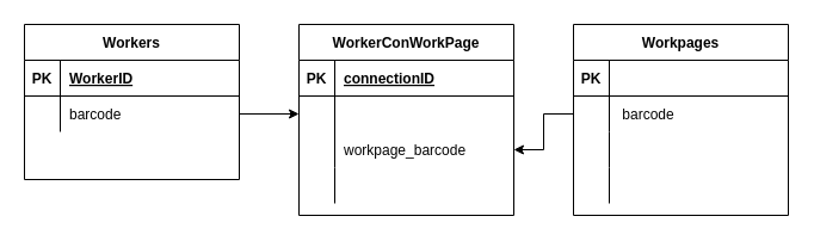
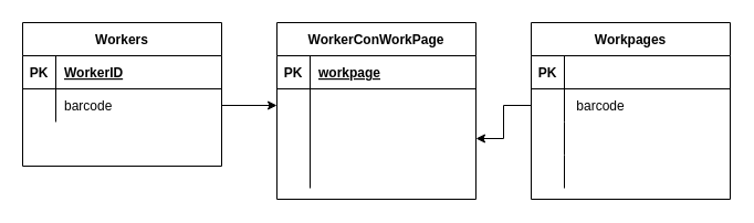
  <mxCell id="0" />
  <mxCell id="1" parent="0" />
  <mxCell id="2" value="Workers" style="shape=table;startSize=30;container=1;collapsible=1;childLayout=tableLayout;fixedRows=1;rowLines=0;fontStyle=1;align=center;resizeLast=1;" vertex="1" parent="1"><mxGeometry x="20" y="20" width="180" height="130" as="geometry" /></mxCell>
  <mxCell id="3" value="" style="shape=partialRectangle;collapsible=0;dropTarget=0;pointerEvents=0;fillColor=none;top=0;left=0;bottom=1;right=0;points=[[0,0.5],[1,0.5]];portConstraint=eastwest;" vertex="1" parent="2"><mxGeometry y="30" width="180" height="30" as="geometry" /></mxCell>
  <mxCell id="4" value="PK" style="shape=partialRectangle;connectable=0;fillColor=none;top=0;left=0;bottom=0;right=0;fontStyle=1;overflow=hidden;" vertex="1" parent="3"><mxGeometry width="30" height="30" as="geometry" /></mxCell>
  <mxCell id="5" value="WorkerID" style="shape=partialRectangle;connectable=0;fillColor=none;top=0;left=0;bottom=0;right=0;align=left;spacingLeft=6;fontStyle=5;overflow=hidden;" vertex="1" parent="3"><mxGeometry x="30" width="150" height="30" as="geometry" /></mxCell>
  <mxCell id="6" value="" style="shape=partialRectangle;collapsible=0;dropTarget=0;pointerEvents=0;fillColor=none;top=0;left=0;bottom=0;right=0;points=[[0,0.5],[1,0.5]];portConstraint=eastwest;" vertex="1" parent="2"><mxGeometry y="60" width="180" height="30" as="geometry" /></mxCell>
  <mxCell id="7" value="" style="shape=partialRectangle;connectable=0;fillColor=none;top=0;left=0;bottom=0;right=0;editable=1;overflow=hidden;" vertex="1" parent="6"><mxGeometry width="30" height="30" as="geometry" /></mxCell>
  <mxCell id="8" value="barcode" style="shape=partialRectangle;connectable=0;fillColor=none;top=0;left=0;bottom=0;right=0;align=left;spacingLeft=6;overflow=hidden;" vertex="1" parent="6"><mxGeometry x="30" width="150" height="30" as="geometry" /></mxCell>
  <mxCell id="9" value="" style="shape=partialRectangle;collapsible=0;dropTarget=0;pointerEvents=0;fillColor=none;top=0;left=0;bottom=0;right=0;points=[[0,0.5],[1,0.5]];portConstraint=eastwest;" vertex="1" parent="2"><mxGeometry y="90" width="180" height="30" as="geometry" /></mxCell>
  <mxCell id="10" value="" style="shape=partialRectangle;connectable=0;fillColor=none;top=0;left=0;bottom=0;right=0;editable=1;overflow=hidden;" vertex="1" parent="9"><mxGeometry width="30" height="30" as="geometry" /></mxCell>
  <mxCell id="11" value="Workpages" style="shape=table;startSize=30;container=1;collapsible=1;childLayout=tableLayout;fixedRows=1;rowLines=0;fontStyle=1;align=center;resizeLast=1;" vertex="1" parent="1"><mxGeometry x="480" y="20" width="180" height="160" as="geometry" /></mxCell>
  <mxCell id="12" value="" style="shape=partialRectangle;collapsible=0;dropTarget=0;pointerEvents=0;fillColor=none;top=0;left=0;bottom=1;right=0;points=[[0,0.5],[1,0.5]];portConstraint=eastwest;" vertex="1" parent="11"><mxGeometry y="30" width="180" height="30" as="geometry" /></mxCell>
  <mxCell id="13" value="PK" style="shape=partialRectangle;connectable=0;fillColor=none;top=0;left=0;bottom=0;right=0;fontStyle=1;overflow=hidden;" vertex="1" parent="12"><mxGeometry width="30" height="30" as="geometry" /></mxCell>
  <mxCell id="14" value="" style="shape=partialRectangle;collapsible=0;dropTarget=0;pointerEvents=0;fillColor=none;top=0;left=0;bottom=0;right=0;points=[[0,0.5],[1,0.5]];portConstraint=eastwest;" vertex="1" parent="11"><mxGeometry y="60" width="180" height="30" as="geometry" /></mxCell>
  <mxCell id="15" value="" style="shape=partialRectangle;connectable=0;fillColor=none;top=0;left=0;bottom=0;right=0;editable=1;overflow=hidden;" vertex="1" parent="14"><mxGeometry width="30" height="30" as="geometry" /></mxCell>
  <mxCell id="16" value=" barcode" style="shape=partialRectangle;connectable=0;fillColor=none;top=0;left=0;bottom=0;right=0;align=left;spacingLeft=6;overflow=hidden;" vertex="1" parent="14"><mxGeometry x="30" width="150" height="30" as="geometry" /></mxCell>
  <mxCell id="17" value="" style="shape=partialRectangle;collapsible=0;dropTarget=0;pointerEvents=0;fillColor=none;top=0;left=0;bottom=0;right=0;points=[[0,0.5],[1,0.5]];portConstraint=eastwest;" vertex="1" parent="11"><mxGeometry y="90" width="180" height="30" as="geometry" /></mxCell>
  <mxCell id="18" value="" style="shape=partialRectangle;connectable=0;fillColor=none;top=0;left=0;bottom=0;right=0;editable=1;overflow=hidden;" vertex="1" parent="17"><mxGeometry width="30" height="30" as="geometry" /></mxCell>
  <mxCell id="19" value="" style="shape=partialRectangle;connectable=0;fillColor=none;top=0;left=0;bottom=0;right=0;align=left;spacingLeft=6;overflow=hidden;" vertex="1" parent="17"><mxGeometry x="30" width="150" height="30" as="geometry" /></mxCell>
  <mxCell id="20" value="" style="shape=partialRectangle;collapsible=0;dropTarget=0;pointerEvents=0;fillColor=none;top=0;left=0;bottom=0;right=0;points=[[0,0.5],[1,0.5]];portConstraint=eastwest;" vertex="1" parent="11"><mxGeometry y="120" width="180" height="30" as="geometry" /></mxCell>
  <mxCell id="21" value="" style="shape=partialRectangle;connectable=0;fillColor=none;top=0;left=0;bottom=0;right=0;editable=1;overflow=hidden;" vertex="1" parent="20"><mxGeometry width="30" height="30" as="geometry" /></mxCell>
  <mxCell id="22" value="" style="shape=partialRectangle;connectable=0;fillColor=none;top=0;left=0;bottom=0;right=0;align=left;spacingLeft=6;overflow=hidden;" vertex="1" parent="20"><mxGeometry x="30" width="150" height="30" as="geometry" /></mxCell>
  <mxCell id="23" value="WorkerConWorkPage" style="shape=table;startSize=30;container=1;collapsible=1;childLayout=tableLayout;fixedRows=1;rowLines=0;fontStyle=1;align=center;resizeLast=1;" vertex="1" parent="1"><mxGeometry x="250" y="20" width="180" height="160" as="geometry" /></mxCell>
  <mxCell id="24" value="" style="shape=partialRectangle;collapsible=0;dropTarget=0;pointerEvents=0;fillColor=none;top=0;left=0;bottom=1;right=0;points=[[0,0.5],[1,0.5]];portConstraint=eastwest;" vertex="1" parent="23"><mxGeometry y="30" width="180" height="30" as="geometry" /></mxCell>
  <mxCell id="25" value="PK" style="shape=partialRectangle;connectable=0;fillColor=none;top=0;left=0;bottom=0;right=0;fontStyle=1;overflow=hidden;" vertex="1" parent="24"><mxGeometry width="30" height="30" as="geometry" /></mxCell>
- <mxCell id="26" value="connectionID" style="shape=partialRectangle;connectable=0;fillColor=none;top=0;left=0;bottom=0;right=0;align=left;spacingLeft=6;fontStyle=5;overflow=hidden;" vertex="1" parent="24"><mxGeometry x="30" width="150" height="30" as="geometry" /></mxCell>
+ <mxCell id="26" value="workpage" style="shape=partialRectangle;connectable=0;fillColor=none;top=0;left=0;bottom=0;right=0;align=left;spacingLeft=6;fontStyle=5;overflow=hidden;" vertex="1" parent="24"><mxGeometry x="30" width="150" height="30" as="geometry" /></mxCell>
  <mxCell id="27" value="" style="shape=partialRectangle;collapsible=0;dropTarget=0;pointerEvents=0;fillColor=none;top=0;left=0;bottom=0;right=0;points=[[0,0.5],[1,0.5]];portConstraint=eastwest;" vertex="1" parent="23"><mxGeometry y="60" width="180" height="30" as="geometry" /></mxCell>
  <mxCell id="28" value="" style="shape=partialRectangle;connectable=0;fillColor=none;top=0;left=0;bottom=0;right=0;editable=1;overflow=hidden;" vertex="1" parent="27"><mxGeometry width="30" height="30" as="geometry" /></mxCell>
  <mxCell id="29" value="" style="shape=partialRectangle;collapsible=0;dropTarget=0;pointerEvents=0;fillColor=none;top=0;left=0;bottom=0;right=0;points=[[0,0.5],[1,0.5]];portConstraint=eastwest;" vertex="1" parent="23"><mxGeometry y="90" width="180" height="30" as="geometry" /></mxCell>
  <mxCell id="30" value="" style="shape=partialRectangle;connectable=0;fillColor=none;top=0;left=0;bottom=0;right=0;editable=1;overflow=hidden;" vertex="1" parent="29"><mxGeometry width="30" height="30" as="geometry" /></mxCell>
- <mxCell id="31" value="workpage_barcode" style="shape=partialRectangle;connectable=0;fillColor=none;top=0;left=0;bottom=0;right=0;align=left;spacingLeft=6;overflow=hidden;" vertex="1" parent="29"><mxGeometry x="30" width="150" height="30" as="geometry" /></mxCell>
  <mxCell id="32" value="" style="shape=partialRectangle;collapsible=0;dropTarget=0;pointerEvents=0;fillColor=none;top=0;left=0;bottom=0;right=0;points=[[0,0.5],[1,0.5]];portConstraint=eastwest;" vertex="1" parent="23"><mxGeometry y="120" width="180" height="30" as="geometry" /></mxCell>
  <mxCell id="33" value="" style="shape=partialRectangle;connectable=0;fillColor=none;top=0;left=0;bottom=0;right=0;editable=1;overflow=hidden;" vertex="1" parent="32"><mxGeometry width="30" height="30" as="geometry" /></mxCell>
  <mxCell id="34" value="" style="shape=partialRectangle;connectable=0;fillColor=none;top=0;left=0;bottom=0;right=0;align=left;spacingLeft=6;overflow=hidden;" vertex="1" parent="32"><mxGeometry x="30" width="150" height="30" as="geometry" /></mxCell>
  <mxCell id="35" style="edgeStyle=orthogonalEdgeStyle;rounded=0;orthogonalLoop=1;jettySize=auto;html=1;exitX=1;exitY=0.5;exitDx=0;exitDy=0;entryX=0;entryY=0.5;entryDx=0;entryDy=0;" edge="1" parent="1" source="6" target="27"><mxGeometry relative="1" as="geometry" /></mxCell>
  <mxCell id="36" style="edgeStyle=orthogonalEdgeStyle;rounded=0;orthogonalLoop=1;jettySize=auto;html=1;exitX=0;exitY=0.5;exitDx=0;exitDy=0;entryX=1;entryY=0.5;entryDx=0;entryDy=0;" edge="1" parent="1" source="14" target="29"><mxGeometry relative="1" as="geometry" /></mxCell>
